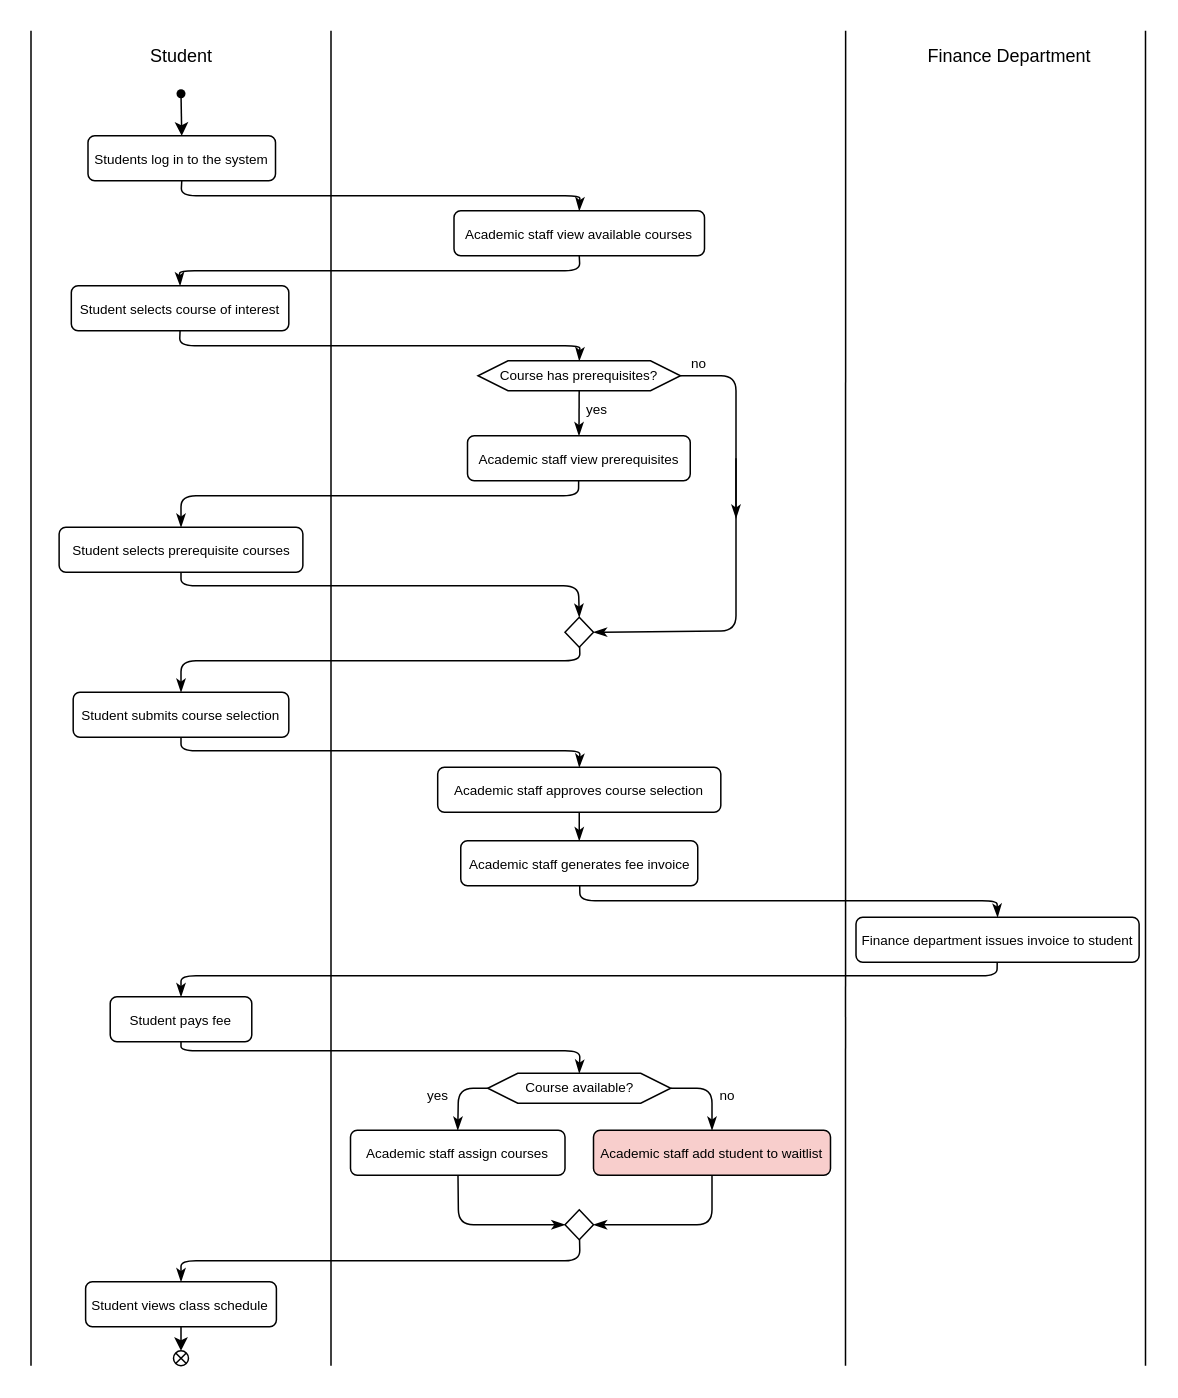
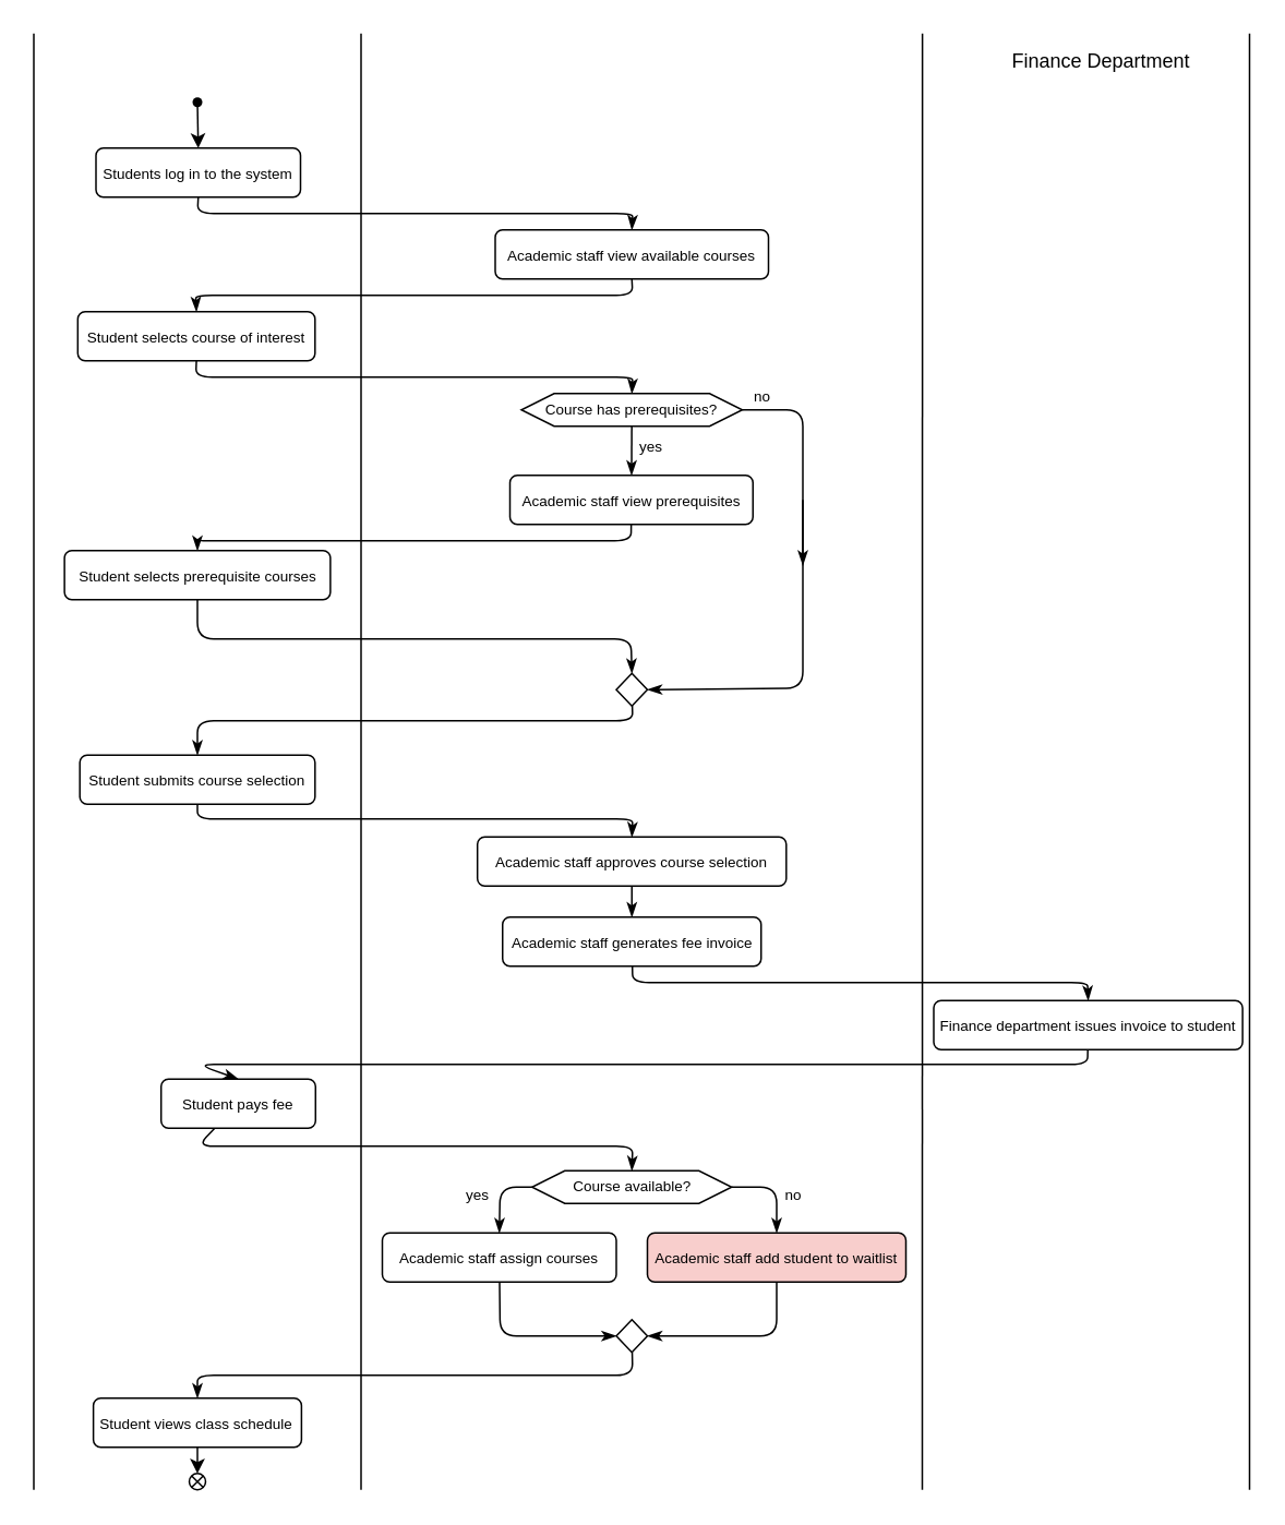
  <mxCell id="0" />
  <mxCell id="1" parent="0" />
  <mxCell id="2" value="" style="endArrow=none;html=1;" edge="1" parent="1"><mxGeometry width="50" height="50" relative="1" as="geometry"><mxPoint x="20" y="910" as="sourcePoint" /><mxPoint x="20" y="20" as="targetPoint" /></mxGeometry></mxCell>
  <mxCell id="3" value="" style="endArrow=none;html=1;" edge="1" parent="1"><mxGeometry width="50" height="50" relative="1" as="geometry"><mxPoint x="220" y="910" as="sourcePoint" /><mxPoint x="220" y="20" as="targetPoint" /><Array as="points"><mxPoint x="220" y="280" /></Array></mxGeometry></mxCell>
  <mxCell id="4" value="" style="endArrow=none;html=1;" edge="1" parent="1"><mxGeometry width="50" height="50" relative="1" as="geometry"><mxPoint x="563" y="910" as="sourcePoint" /><mxPoint x="563.09" y="20" as="targetPoint" /></mxGeometry></mxCell>
  <mxCell id="5" value="" style="endArrow=none;html=1;" edge="1" parent="1"><mxGeometry width="50" height="50" relative="1" as="geometry"><mxPoint x="763" y="910" as="sourcePoint" /><mxPoint x="763" y="20" as="targetPoint" /></mxGeometry></mxCell>
- <mxCell id="6" value="Student" style="text;html=1;align=center;verticalAlign=middle;resizable=0;points=[];autosize=1;strokeColor=none;fillColor=none;" vertex="1" parent="1"><mxGeometry x="90" y="22" width="60" height="30" as="geometry" /></mxCell>
  <mxCell id="7" value="Finance Department" style="text;html=1;align=center;verticalAlign=middle;resizable=0;points=[];autosize=1;strokeColor=none;fillColor=none;" vertex="1" parent="1"><mxGeometry x="607" y="22" width="130" height="30" as="geometry" /></mxCell>
  <mxCell id="8" style="edgeStyle=none;html=1;entryX=0.5;entryY=0;entryDx=0;entryDy=0;fontSize=9;" edge="1" parent="1" source="9" target="11"><mxGeometry relative="1" as="geometry" /></mxCell>
  <mxCell id="9" value="" style="shape=waypoint;sketch=0;fillStyle=solid;size=6;pointerEvents=1;points=[];fillColor=none;resizable=0;rotatable=0;perimeter=centerPerimeter;snapToPoint=1;" vertex="1" parent="1"><mxGeometry x="110" y="52" width="20" height="20" as="geometry" /></mxCell>
  <mxCell id="10" style="edgeStyle=none;html=1;entryX=0.5;entryY=0;entryDx=0;entryDy=0;fontSize=9;endArrow=classicThin;endFill=1;exitX=0.5;exitY=1;exitDx=0;exitDy=0;" edge="1" parent="1" source="11" target="13"><mxGeometry relative="1" as="geometry"><mxPoint x="120" y="130" as="sourcePoint" /><Array as="points"><mxPoint x="120" y="130" /><mxPoint x="386" y="130" /></Array></mxGeometry></mxCell>
  <mxCell id="11" value="&lt;font style=&quot;font-size: 9px;&quot;&gt;Students log in to the system&lt;/font&gt;" style="rounded=1;whiteSpace=wrap;html=1;" vertex="1" parent="1"><mxGeometry x="58" y="90" width="125" height="30" as="geometry" /></mxCell>
  <mxCell id="12" style="edgeStyle=none;html=1;entryX=0.5;entryY=0;entryDx=0;entryDy=0;fontSize=9;endArrow=classicThin;endFill=1;exitX=0.5;exitY=1;exitDx=0;exitDy=0;" edge="1" parent="1" source="13" target="15"><mxGeometry relative="1" as="geometry"><mxPoint x="370" y="180" as="sourcePoint" /><Array as="points"><mxPoint x="386" y="180" /><mxPoint x="119" y="180" /></Array></mxGeometry></mxCell>
  <mxCell id="13" value="&lt;font style=&quot;font-size: 9px;&quot;&gt;Academic staff view available courses&lt;/font&gt;" style="rounded=1;whiteSpace=wrap;html=1;" vertex="1" parent="1"><mxGeometry x="302" y="140" width="167" height="30" as="geometry" /></mxCell>
  <mxCell id="14" style="edgeStyle=none;html=1;entryX=0.5;entryY=0;entryDx=0;entryDy=0;fontSize=9;endArrow=classicThin;endFill=1;exitX=0.5;exitY=1;exitDx=0;exitDy=0;" edge="1" parent="1" source="15" target="18"><mxGeometry relative="1" as="geometry"><mxPoint x="120" y="230" as="sourcePoint" /><Array as="points"><mxPoint x="119" y="230" /><mxPoint x="386" y="230" /></Array></mxGeometry></mxCell>
  <mxCell id="15" value="&lt;font style=&quot;font-size: 9px;&quot;&gt;Student selects course of interest&lt;/font&gt;" style="rounded=1;whiteSpace=wrap;html=1;" vertex="1" parent="1"><mxGeometry x="46.88" y="190" width="145" height="30" as="geometry" /></mxCell>
  <mxCell id="16" value="" style="edgeStyle=none;html=1;fontSize=9;endArrow=classicThin;endFill=1;" edge="1" parent="1" source="18" target="20"><mxGeometry relative="1" as="geometry" /></mxCell>
  <mxCell id="17" style="edgeStyle=none;html=1;entryX=1;entryY=0.5;entryDx=0;entryDy=0;fontSize=9;endArrow=classicThin;endFill=1;exitX=1;exitY=0.5;exitDx=0;exitDy=0;" edge="1" parent="1" source="18" target="24"><mxGeometry relative="1" as="geometry"><Array as="points"><mxPoint x="490" y="250" /><mxPoint x="490" y="420" /></Array></mxGeometry></mxCell>
  <mxCell id="18" value="Course has prerequisites?" style="shape=hexagon;perimeter=hexagonPerimeter2;whiteSpace=wrap;html=1;fixedSize=1;fontSize=9;" vertex="1" parent="1"><mxGeometry x="318" y="240" width="135" height="20" as="geometry" /></mxCell>
  <mxCell id="19" style="edgeStyle=none;html=1;entryX=0.5;entryY=0;entryDx=0;entryDy=0;fontSize=9;endArrow=classicThin;endFill=1;" edge="1" parent="1" source="20" target="22"><mxGeometry relative="1" as="geometry"><Array as="points"><mxPoint x="385" y="330" /><mxPoint x="120" y="330" /></Array></mxGeometry></mxCell>
  <mxCell id="20" value="&lt;font style=&quot;font-size: 9px;&quot;&gt;Academic staff view prerequisites&lt;/font&gt;" style="rounded=1;whiteSpace=wrap;html=1;" vertex="1" parent="1"><mxGeometry x="311" y="290" width="148.5" height="30" as="geometry" /></mxCell>
  <mxCell id="21" style="edgeStyle=none;html=1;entryX=0.5;entryY=0;entryDx=0;entryDy=0;fontSize=9;endArrow=classicThin;endFill=1;exitX=0.5;exitY=1;exitDx=0;exitDy=0;" edge="1" parent="1" source="22" target="24"><mxGeometry relative="1" as="geometry"><Array as="points"><mxPoint x="120" y="390" /><mxPoint x="385" y="390" /></Array></mxGeometry></mxCell>
- <mxCell id="22" value="&lt;font style=&quot;font-size: 9px;&quot;&gt;Student selects prerequisite courses&lt;/font&gt;" style="rounded=1;whiteSpace=wrap;html=1;" vertex="1" parent="1"><mxGeometry x="38.75" y="351" width="162.5" height="30" as="geometry" /></mxCell>
+ <mxCell id="22" value="&lt;font style=&quot;font-size: 9px;&quot;&gt;Student selects prerequisite courses&lt;/font&gt;" style="rounded=1;whiteSpace=wrap;html=1;" vertex="1" parent="1"><mxGeometry x="38.75" y="336" width="162.5" height="30" as="geometry" /></mxCell>
  <mxCell id="23" style="edgeStyle=none;html=1;entryX=0.5;entryY=0;entryDx=0;entryDy=0;fontSize=9;endArrow=classicThin;endFill=1;" edge="1" parent="1" source="24" target="26"><mxGeometry relative="1" as="geometry"><Array as="points"><mxPoint x="386" y="440" /><mxPoint x="120" y="440" /></Array></mxGeometry></mxCell>
  <mxCell id="24" value="" style="rhombus;whiteSpace=wrap;html=1;fontSize=9;" vertex="1" parent="1"><mxGeometry x="376" y="411" width="19" height="20" as="geometry" /></mxCell>
  <mxCell id="25" style="edgeStyle=none;html=1;entryX=0.5;entryY=0;entryDx=0;entryDy=0;fontSize=9;endArrow=classicThin;endFill=1;" edge="1" parent="1" source="26" target="28"><mxGeometry relative="1" as="geometry"><Array as="points"><mxPoint x="120" y="500" /><mxPoint x="386" y="500" /></Array></mxGeometry></mxCell>
  <mxCell id="26" value="&lt;font style=&quot;font-size: 9px;&quot;&gt;Student submits course selection&lt;/font&gt;" style="rounded=1;whiteSpace=wrap;html=1;" vertex="1" parent="1"><mxGeometry x="48.13" y="461" width="143.75" height="30" as="geometry" /></mxCell>
  <mxCell id="27" value="" style="edgeStyle=none;html=1;fontSize=9;endArrow=classicThin;endFill=1;" edge="1" parent="1" source="28" target="30"><mxGeometry relative="1" as="geometry" /></mxCell>
  <mxCell id="28" value="&lt;font style=&quot;font-size: 9px;&quot;&gt;Academic staff approves course selection&lt;/font&gt;" style="rounded=1;whiteSpace=wrap;html=1;" vertex="1" parent="1"><mxGeometry x="291.13" y="511" width="188.75" height="30" as="geometry" /></mxCell>
  <mxCell id="29" style="edgeStyle=none;html=1;entryX=0.5;entryY=0;entryDx=0;entryDy=0;fontSize=9;endArrow=classicThin;endFill=1;" edge="1" parent="1" source="30" target="32"><mxGeometry relative="1" as="geometry"><Array as="points"><mxPoint x="386" y="600" /><mxPoint x="664" y="600" /></Array></mxGeometry></mxCell>
  <mxCell id="30" value="&lt;font style=&quot;font-size: 9px;&quot;&gt;Academic staff generates fee invoice&lt;/font&gt;" style="rounded=1;whiteSpace=wrap;html=1;" vertex="1" parent="1"><mxGeometry x="306.5" y="560" width="158" height="30" as="geometry" /></mxCell>
  <mxCell id="31" style="edgeStyle=none;html=1;entryX=0.5;entryY=0;entryDx=0;entryDy=0;fontSize=9;endArrow=classicThin;endFill=1;" edge="1" parent="1" source="32" target="34"><mxGeometry relative="1" as="geometry"><Array as="points"><mxPoint x="664" y="650" /><mxPoint x="120" y="650" /></Array></mxGeometry></mxCell>
  <mxCell id="32" value="&lt;font style=&quot;font-size: 9px;&quot;&gt;Finance department issues invoice to student&lt;/font&gt;" style="rounded=1;whiteSpace=wrap;html=1;" vertex="1" parent="1"><mxGeometry x="570" y="611" width="188.75" height="30" as="geometry" /></mxCell>
  <mxCell id="33" style="edgeStyle=none;html=1;entryX=0.5;entryY=0;entryDx=0;entryDy=0;fontSize=9;endArrow=classicThin;endFill=1;" edge="1" parent="1" source="34" target="37"><mxGeometry relative="1" as="geometry"><Array as="points"><mxPoint x="120" y="700" /><mxPoint x="386" y="700" /></Array></mxGeometry></mxCell>
- <mxCell id="34" value="&lt;font style=&quot;font-size: 9px;&quot;&gt;Student pays fee&lt;/font&gt;" style="rounded=1;whiteSpace=wrap;html=1;" vertex="1" parent="1"><mxGeometry x="72.81" y="664" width="94.38" height="30" as="geometry" /></mxCell>
+ <mxCell id="34" value="&lt;font style=&quot;font-size: 9px;&quot;&gt;Student pays fee&lt;/font&gt;" style="rounded=1;whiteSpace=wrap;html=1;" vertex="1" parent="1"><mxGeometry x="97.81" y="659" width="94.38" height="30" as="geometry" /></mxCell>
  <mxCell id="35" style="edgeStyle=none;html=1;entryX=0.5;entryY=0;entryDx=0;entryDy=0;fontSize=9;endArrow=classicThin;endFill=1;" edge="1" parent="1" source="37" target="39"><mxGeometry relative="1" as="geometry"><Array as="points"><mxPoint x="305" y="725" /></Array></mxGeometry></mxCell>
  <mxCell id="36" style="edgeStyle=none;html=1;entryX=0.5;entryY=0;entryDx=0;entryDy=0;fontSize=9;endArrow=classicThin;endFill=1;" edge="1" parent="1" source="37" target="41"><mxGeometry relative="1" as="geometry"><Array as="points"><mxPoint x="474" y="725" /></Array></mxGeometry></mxCell>
  <mxCell id="37" value="Course available?" style="shape=hexagon;perimeter=hexagonPerimeter2;whiteSpace=wrap;html=1;fixedSize=1;fontSize=9;" vertex="1" parent="1"><mxGeometry x="324.5" y="715" width="122" height="20" as="geometry" /></mxCell>
  <mxCell id="38" style="edgeStyle=none;html=1;entryX=0;entryY=0.5;entryDx=0;entryDy=0;fontSize=9;endArrow=classicThin;endFill=1;" edge="1" parent="1" source="39" target="43"><mxGeometry relative="1" as="geometry"><Array as="points"><mxPoint x="305" y="816" /></Array></mxGeometry></mxCell>
  <mxCell id="39" value="&lt;font style=&quot;font-size: 9px;&quot;&gt;Academic staff assign courses&lt;/font&gt;" style="rounded=1;whiteSpace=wrap;html=1;" vertex="1" parent="1"><mxGeometry x="233" y="753" width="143" height="30" as="geometry" /></mxCell>
  <mxCell id="40" style="edgeStyle=none;html=1;entryX=1;entryY=0.5;entryDx=0;entryDy=0;fontSize=9;endArrow=classicThin;endFill=1;" edge="1" parent="1" source="41" target="43"><mxGeometry relative="1" as="geometry"><Array as="points"><mxPoint x="474" y="816" /></Array></mxGeometry></mxCell>
  <mxCell id="41" value="&lt;font style=&quot;font-size: 9px;&quot;&gt;Academic staff add student to waitlist&lt;/font&gt;" style="rounded=1;whiteSpace=wrap;html=1;fillColor=#f8cecc;" vertex="1" parent="1"><mxGeometry x="395" y="753" width="158" height="30" as="geometry" /></mxCell>
  <mxCell id="42" style="edgeStyle=none;html=1;entryX=0.5;entryY=0;entryDx=0;entryDy=0;fontSize=9;endArrow=classicThin;endFill=1;" edge="1" parent="1" source="43" target="45"><mxGeometry relative="1" as="geometry"><Array as="points"><mxPoint x="386" y="840" /><mxPoint x="120" y="840" /></Array></mxGeometry></mxCell>
  <mxCell id="43" value="" style="rhombus;whiteSpace=wrap;html=1;fontSize=9;" vertex="1" parent="1"><mxGeometry x="376" y="806" width="19" height="20" as="geometry" /></mxCell>
  <mxCell id="44" style="edgeStyle=none;html=1;entryX=0.5;entryY=0;entryDx=0;entryDy=0;fontSize=9;" edge="1" parent="1" source="45" target="46"><mxGeometry relative="1" as="geometry" /></mxCell>
  <mxCell id="45" value="&lt;font style=&quot;font-size: 9px;&quot;&gt;Student views class schedule&lt;/font&gt;" style="rounded=1;whiteSpace=wrap;html=1;" vertex="1" parent="1"><mxGeometry x="56.41" y="854" width="127.19" height="30" as="geometry" /></mxCell>
  <mxCell id="46" value="" style="shape=sumEllipse;perimeter=ellipsePerimeter;whiteSpace=wrap;html=1;backgroundOutline=1;fontSize=9;" vertex="1" parent="1"><mxGeometry x="115" y="900" width="10" height="10" as="geometry" /></mxCell>
  <mxCell id="47" value="yes" style="text;html=1;align=center;verticalAlign=middle;resizable=0;points=[];autosize=1;strokeColor=none;fillColor=none;fontSize=9;" vertex="1" parent="1"><mxGeometry x="377" y="263" width="40" height="20" as="geometry" /></mxCell>
  <mxCell id="48" value="" style="endArrow=classicThin;html=1;fontSize=9;endFill=1;" edge="1" parent="1"><mxGeometry width="50" height="50" relative="1" as="geometry"><mxPoint x="490" y="305" as="sourcePoint" /><mxPoint x="490" y="345" as="targetPoint" /></mxGeometry></mxCell>
  <mxCell id="49" value="no" style="text;html=1;align=center;verticalAlign=middle;resizable=0;points=[];autosize=1;strokeColor=none;fillColor=none;fontSize=9;" vertex="1" parent="1"><mxGeometry x="450" y="232" width="30" height="20" as="geometry" /></mxCell>
  <mxCell id="50" value="yes" style="text;html=1;align=center;verticalAlign=middle;resizable=0;points=[];autosize=1;strokeColor=none;fillColor=none;fontSize=9;" vertex="1" parent="1"><mxGeometry x="271" y="720" width="40" height="20" as="geometry" /></mxCell>
  <mxCell id="51" value="no" style="text;html=1;align=center;verticalAlign=middle;resizable=0;points=[];autosize=1;strokeColor=none;fillColor=none;fontSize=9;" vertex="1" parent="1"><mxGeometry x="469" y="720" width="30" height="20" as="geometry" /></mxCell>
